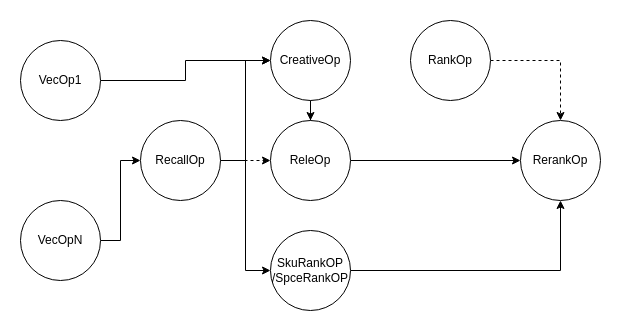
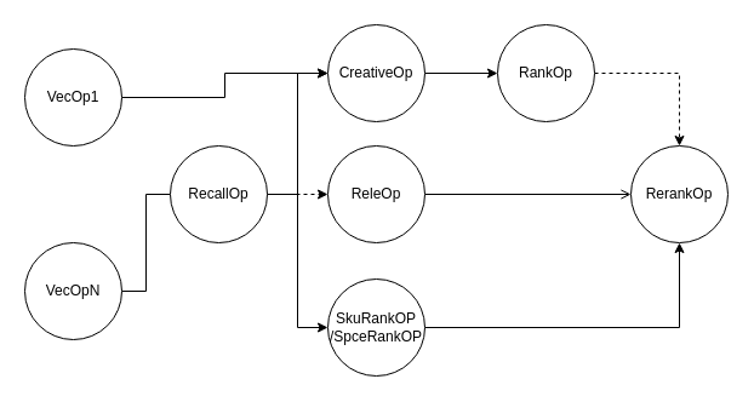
  <mxCell id="0" />
  <mxCell id="1" parent="0" />
  <mxCell id="2" style="edgeStyle=orthogonalEdgeStyle;rounded=0;orthogonalLoop=1;jettySize=auto;html=1;" edge="1" parent="1" source="3" target="11"><mxGeometry relative="1" as="geometry" /></mxCell>
  <mxCell id="3" value="VecOp1" style="ellipse;whiteSpace=wrap;html=1;aspect=fixed;" vertex="1" parent="1"><mxGeometry x="20" y="40" width="80" height="80" as="geometry" /></mxCell>
- <mxCell id="4" style="edgeStyle=orthogonalEdgeStyle;rounded=0;orthogonalLoop=1;jettySize=auto;html=1;entryX=0;entryY=0.5;entryDx=0;entryDy=0;" edge="1" parent="1" source="5" target="9"><mxGeometry relative="1" as="geometry" /></mxCell>
+ <mxCell id="4" style="edgeStyle=orthogonalEdgeStyle;rounded=0;orthogonalLoop=1;jettySize=auto;html=1;entryX=0;entryY=0.5;entryDx=0;entryDy=0;endArrow=none;" edge="1" parent="1" source="5" target="9"><mxGeometry relative="1" as="geometry" /></mxCell>
  <mxCell id="5" value="VecOpN" style="ellipse;whiteSpace=wrap;html=1;aspect=fixed;" vertex="1" parent="1"><mxGeometry x="20" y="200" width="80" height="80" as="geometry" /></mxCell>
  <mxCell id="6" style="edgeStyle=orthogonalEdgeStyle;rounded=0;orthogonalLoop=1;jettySize=auto;html=1;entryX=0;entryY=0.5;entryDx=0;entryDy=0;" edge="1" parent="1" source="9" target="11"><mxGeometry relative="1" as="geometry" /></mxCell>
  <mxCell id="7" style="edgeStyle=orthogonalEdgeStyle;rounded=0;orthogonalLoop=1;jettySize=auto;html=1;dashed=1;" edge="1" parent="1" source="9" target="13"><mxGeometry relative="1" as="geometry" /></mxCell>
  <mxCell id="8" style="edgeStyle=orthogonalEdgeStyle;rounded=0;orthogonalLoop=1;jettySize=auto;html=1;entryX=0;entryY=0.5;entryDx=0;entryDy=0;" edge="1" parent="1" source="9" target="15"><mxGeometry relative="1" as="geometry" /></mxCell>
  <mxCell id="9" value="RecallOp" style="ellipse;whiteSpace=wrap;html=1;aspect=fixed;" vertex="1" parent="1"><mxGeometry x="140" y="120" width="80" height="80" as="geometry" /></mxCell>
- <mxCell id="10" style="edgeStyle=orthogonalEdgeStyle;rounded=0;orthogonalLoop=1;jettySize=auto;html=1;" edge="1" parent="1" source="11" target="13"><mxGeometry relative="1" as="geometry" /></mxCell>
+ <mxCell id="10" style="edgeStyle=orthogonalEdgeStyle;rounded=0;orthogonalLoop=1;jettySize=auto;html=1;entryX=0;entryY=0.5;entryDx=0;entryDy=0;" edge="1" parent="1" source="11" target="17"><mxGeometry relative="1" as="geometry" /></mxCell>
  <mxCell id="11" value="CreativeOp" style="ellipse;whiteSpace=wrap;html=1;aspect=fixed;" vertex="1" parent="1"><mxGeometry x="270" y="20" width="80" height="80" as="geometry" /></mxCell>
- <mxCell id="12" style="edgeStyle=orthogonalEdgeStyle;rounded=0;orthogonalLoop=1;jettySize=auto;html=1;entryX=0;entryY=0.5;entryDx=0;entryDy=0;" edge="1" parent="1" source="13" target="18"><mxGeometry relative="1" as="geometry" /></mxCell>
+ <mxCell id="12" style="edgeStyle=orthogonalEdgeStyle;rounded=0;orthogonalLoop=1;jettySize=auto;html=1;entryX=0;entryY=0.5;entryDx=0;entryDy=0;endArrow=open;" edge="1" parent="1" source="13" target="18"><mxGeometry relative="1" as="geometry" /></mxCell>
  <mxCell id="13" value="ReleOp" style="ellipse;whiteSpace=wrap;html=1;aspect=fixed;" vertex="1" parent="1"><mxGeometry x="270" y="120" width="80" height="80" as="geometry" /></mxCell>
  <mxCell id="14" style="edgeStyle=orthogonalEdgeStyle;rounded=0;orthogonalLoop=1;jettySize=auto;html=1;entryX=0.5;entryY=1;entryDx=0;entryDy=0;" edge="1" parent="1" source="15" target="18"><mxGeometry relative="1" as="geometry" /></mxCell>
  <mxCell id="15" value="SkuRankOP&lt;br&gt;/SpceRankOP" style="ellipse;whiteSpace=wrap;html=1;aspect=fixed;" vertex="1" parent="1"><mxGeometry x="270" y="230" width="80" height="80" as="geometry" /></mxCell>
  <mxCell id="16" style="edgeStyle=orthogonalEdgeStyle;rounded=0;orthogonalLoop=1;jettySize=auto;html=1;dashed=1;" edge="1" parent="1" source="17" target="18"><mxGeometry relative="1" as="geometry" /></mxCell>
  <mxCell id="17" value="RankOp" style="ellipse;whiteSpace=wrap;html=1;aspect=fixed;" vertex="1" parent="1"><mxGeometry x="410" y="20" width="80" height="80" as="geometry" /></mxCell>
  <mxCell id="18" value="RerankOp" style="ellipse;whiteSpace=wrap;html=1;aspect=fixed;" vertex="1" parent="1"><mxGeometry x="520" y="120" width="80" height="80" as="geometry" /></mxCell>
